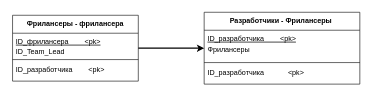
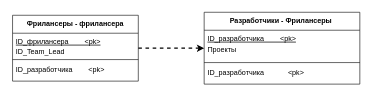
  <mxCell id="0" />
  <mxCell id="1" parent="0" />
- <mxCell id="2" style="edgeStyle=orthogonalEdgeStyle;rounded=0;orthogonalLoop=1;jettySize=auto;html=1;fontSize=38;strokeWidth=2;" parent="1" source="3" target="8" edge="1"><mxGeometry relative="1" as="geometry" /></mxCell>
+ <mxCell id="2" style="edgeStyle=orthogonalEdgeStyle;rounded=0;orthogonalLoop=1;jettySize=auto;html=1;fontSize=38;strokeWidth=2;dashed=1;" parent="1" source="3" target="8" edge="1"><mxGeometry relative="1" as="geometry" /></mxCell>
  <mxCell id="3" value="Фрилансеры  - фрилансера" style="swimlane;fontStyle=1;align=center;verticalAlign=top;childLayout=stackLayout;horizontal=1;startSize=30;horizontalStack=0;resizeParent=1;resizeParentMax=0;resizeLast=0;collapsible=1;marginBottom=0;" parent="1" vertex="1"><mxGeometry x="20" y="25" width="210" height="110" as="geometry" /></mxCell>
  <mxCell id="4" value="ID_фрилансера        &lt;pk&gt;&#10;" style="text;strokeColor=none;fillColor=none;align=left;verticalAlign=top;spacingLeft=4;spacingRight=4;overflow=hidden;rotatable=0;points=[[0,0.5],[1,0.5]];portConstraint=eastwest;fontStyle=4;spacing=2;spacingTop=0;" parent="3" vertex="1"><mxGeometry y="30" width="210" height="30" as="geometry" /></mxCell>
  <mxCell id="5" value="ID_Team_Lead" style="text;strokeColor=none;fillColor=none;align=left;verticalAlign=top;spacingLeft=6;spacingRight=4;overflow=hidden;rotatable=0;points=[[0,0.5],[1,0.5]];portConstraint=eastwest;fontStyle=0;spacing=0;spacingTop=-10;" parent="3" vertex="1"><mxGeometry y="60" width="210" height="10" as="geometry" /></mxCell>
  <mxCell id="6" value="" style="line;strokeWidth=1;fillColor=none;align=left;verticalAlign=middle;spacingTop=-1;spacingLeft=3;spacingRight=3;rotatable=0;labelPosition=right;points=[];portConstraint=eastwest;" parent="3" vertex="1"><mxGeometry y="70" width="210" height="8" as="geometry" /></mxCell>
  <mxCell id="7" value="ID_разработчика        &lt;pk&gt;&#10;" style="text;strokeColor=none;fillColor=none;align=left;verticalAlign=top;spacingLeft=4;spacingRight=4;overflow=hidden;rotatable=0;points=[[0,0.5],[1,0.5]];portConstraint=eastwest;" parent="3" vertex="1"><mxGeometry y="78" width="210" height="32" as="geometry" /></mxCell>
  <mxCell id="8" value="Разработчики - Фрилансеры " style="swimlane;fontStyle=1;align=center;verticalAlign=top;childLayout=stackLayout;horizontal=1;startSize=30;horizontalStack=0;resizeParent=1;resizeParentMax=0;resizeLast=0;collapsible=1;marginBottom=0;" parent="1" vertex="1"><mxGeometry x="340" y="20" width="260" height="120" as="geometry" /></mxCell>
  <mxCell id="9" value="ID_разработчика        &lt;pk&gt;&#10;" style="text;strokeColor=none;fillColor=none;align=left;verticalAlign=top;spacingLeft=4;spacingRight=4;overflow=hidden;rotatable=0;points=[[0,0.5],[1,0.5]];portConstraint=eastwest;fontStyle=4;spacing=2;spacingTop=0;" parent="8" vertex="1"><mxGeometry y="30" width="260" height="30" as="geometry" /></mxCell>
- <mxCell id="10" value="Фрилансеры&#10;" style="text;strokeColor=none;fillColor=none;align=left;verticalAlign=top;spacingLeft=6;spacingRight=4;overflow=hidden;rotatable=0;points=[[0,0.5],[1,0.5]];portConstraint=eastwest;fontStyle=0;spacing=0;spacingTop=-9;" parent="8" vertex="1"><mxGeometry y="60" width="260" height="20" as="geometry" /></mxCell>
+ <mxCell id="10" value="Проекты&#10;" style="text;strokeColor=none;fillColor=none;align=left;verticalAlign=top;spacingLeft=6;spacingRight=4;overflow=hidden;rotatable=0;points=[[0,0.5],[1,0.5]];portConstraint=eastwest;fontStyle=0;spacing=0;spacingTop=-9;" parent="8" vertex="1"><mxGeometry y="60" width="260" height="20" as="geometry" /></mxCell>
  <mxCell id="11" value="" style="line;strokeWidth=1;fillColor=none;align=left;verticalAlign=middle;spacingTop=-1;spacingLeft=3;spacingRight=3;rotatable=0;labelPosition=right;points=[];portConstraint=eastwest;" parent="8" vertex="1"><mxGeometry y="80" width="260" height="8" as="geometry" /></mxCell>
  <mxCell id="12" value="ID_разработчика            &lt;pk&gt;&#10;" style="text;strokeColor=none;fillColor=none;align=left;verticalAlign=top;spacingLeft=4;spacingRight=4;overflow=hidden;rotatable=0;points=[[0,0.5],[1,0.5]];portConstraint=eastwest;" parent="8" vertex="1"><mxGeometry y="88" width="260" height="32" as="geometry" /></mxCell>
